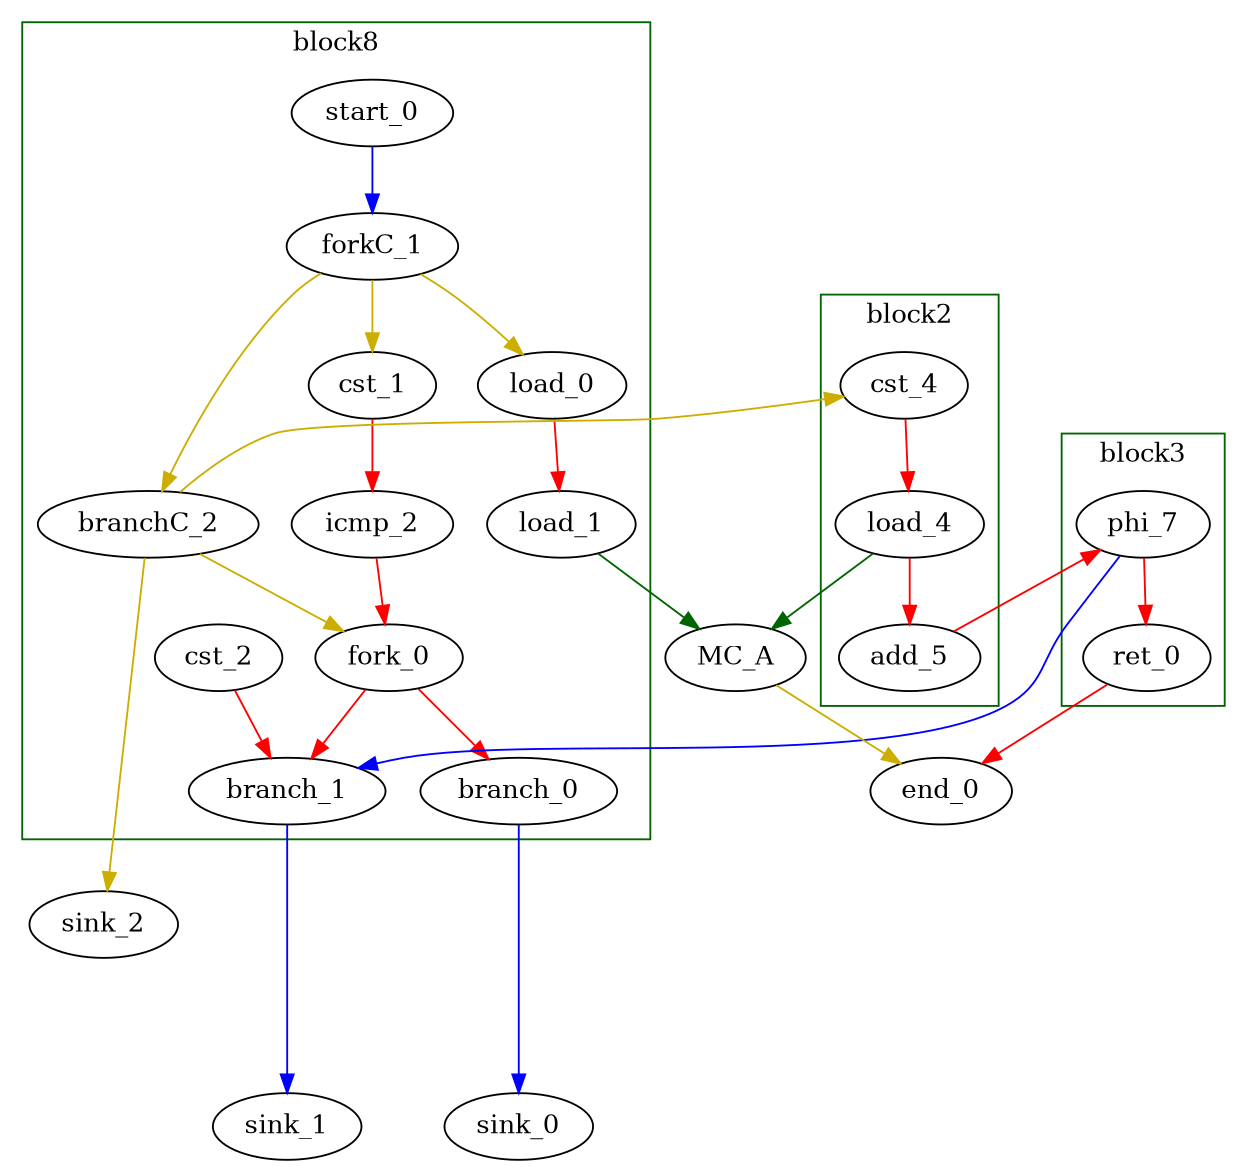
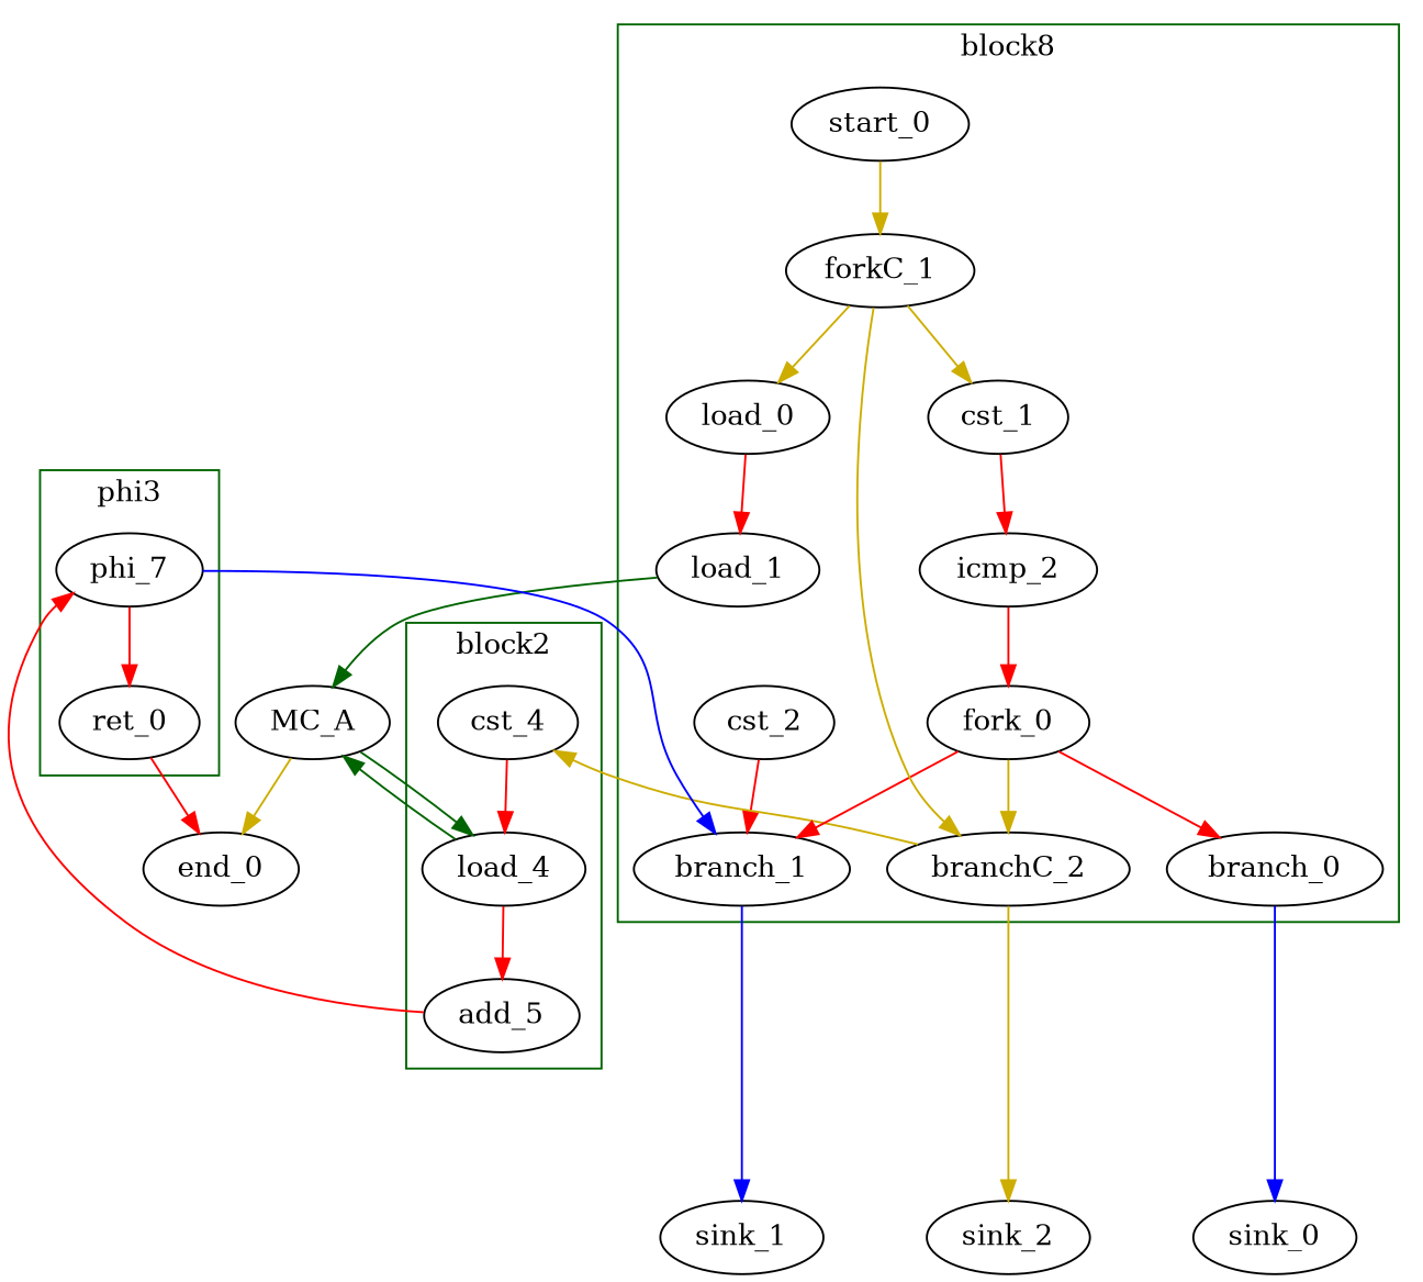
  digraph {
    splines=spline
    node [bbID=1 in="in1:32" out="out1:32" tagged=false tagger_id=-1 taggers_num=0 type=Operator]
    edge [color=red from=out1 to=in1]
    n1 [label=load_0 type=Constant value="0x00000001"]
    load_1 [II=1 delay=0.000 in="in1:32 in2:32" latency=2 offset=0 op=mc_load_op out="out1:32 out2:32 " portId=0]
    cst_1 [type=Constant value="0x00000000"]
    icmp_2 [II=1 delay=1.530 in="in1:32 in2:32 " latency=0 op=icmp_sgt_op out="out1:1 "]
    cst_2 [type=Constant value="0x00000000"]
    start_0 [control=true in="in1:0" out="out1:0" type=Entry]
    branch_0 [in="in1:32 in2?:1*i" out="out1+:32 out2-:32" type=Branch]
    branch_1 [in="in1:32 in2?:1" out="out1+:32 out2-:32" type=Branch]
    branchC_2 [in="in1:0 in2?:1*i" out="out1+:0 out2-:0" type=Branch]
    fork_0 [out="out1:32 out2:32 out3:32 " type=Fork]
    forkC_1 [in="in1:0" out="out1:0 out2:0 out3:0 out4:0 " type=Fork]
    load_4 [II=1 bbID=2 delay=0.000 in="in1:32 in2:32" latency=2 offset=0 op=mc_load_op out="out1:32 out2:32 " portId=1]
    add_5 [II=1 bbID=2 delay=1.693 in="in1:32 in2:32 " latency=0 op=add_op out="out1:32 "]
    n14 [bbID=2 label=cst_4 type=Constant value="0x00000000"]
    phi_7 [bbID=3 delay=0.366 in="in1:32 in2:32 " type=Merge]
    ret_0 [II=1 bbID=3 delay=0.000 in="in1:32 " latency=0 op=ret_op out="out1:32 "]
    MC_A [bbID=0 bbcount=0 in="in1:32*l0a in2:32*l1a " ldcount=2 memory=A out="out1:32*l0d out2:32*l1d out3:0*e " stcount=0 type=MC tagged="" tagger_id="" taggers_num=""]
    sink_0 [bbID=0 type=Sink out="" tagged="" tagger_id="" taggers_num=""]
    sink_1 [bbID=0 type=Sink out="" tagged="" tagger_id="" taggers_num=""]
    sink_2 [bbID=0 in="in1:0" type=Sink out="" tagged="" tagger_id="" taggers_num=""]
    end_0 [bbID=0 in="in1:0*e  in2:32 " type=Exit tagged="" tagger_id="" taggers_num=""]
    subgraph cluster_1 {
      color=darkgreen
      label=block8
      n1
      load_1
      cst_1
      icmp_2
      cst_2
      start_0
      branch_0
      branch_1
      branchC_2
      fork_0
      forkC_1
    }
    subgraph cluster_2 {
      color=darkgreen
      label=block2
      load_4
      add_5
      n14
    }
    subgraph cluster_3 {
      color=darkgreen
-     label=block3
+     label=phi3
      phi_7
      ret_0
    }
    n1 -> load_1 [to=in2]
    load_1 -> MC_A [color=darkgreen from=out2 mem_address=true]
    cst_1 -> icmp_2 [to=in2]
    icmp_2 -> fork_0
    cst_2 -> branch_1
-   start_0 -> forkC_1 [color=blue]
+   start_0 -> forkC_1 [color=gold3]
    branch_0 -> sink_0 [color=blue minlen=3]
    branch_1 -> sink_1 [color=blue minlen=3]
    branchC_2 -> n14 [color=gold3 from=out2 minlen=3]
    branchC_2 -> sink_2 [color=gold3 minlen=3]
    fork_0 -> branch_0 [to=in2]
    fork_0 -> branch_1 [from=out2 to=in2]
-   branchC_2 -> fork_0 [color=gold3 from=out3 to=in2]
+   fork_0 -> branchC_2 [color=gold3 from=out3 to=in2]
    forkC_1 -> n1 [color=gold3]
    forkC_1 -> cst_1 [color=gold3 from=out2]
    forkC_1 -> branchC_2 [color=gold3 from=out4]
    load_4 -> add_5 [to=in2]
    load_4 -> MC_A [color=darkgreen from=out2 mem_address=true to=in2]
    add_5 -> phi_7
    n14 -> load_4 [to=in2]
    phi_7 -> branch_1 [color=blue from=out2 minlen=3 to=in2]
    phi_7 -> ret_0
    ret_0 -> end_0 [to=in2]
+   MC_A -> load_4 [color=darkgreen from=out2 mem_address=false]
    MC_A -> end_0 [color=gold3 from=out3]
  }
